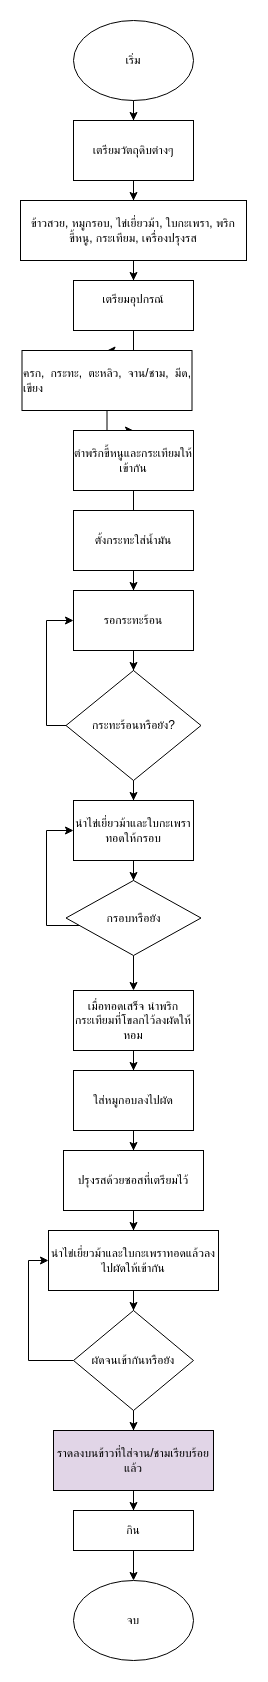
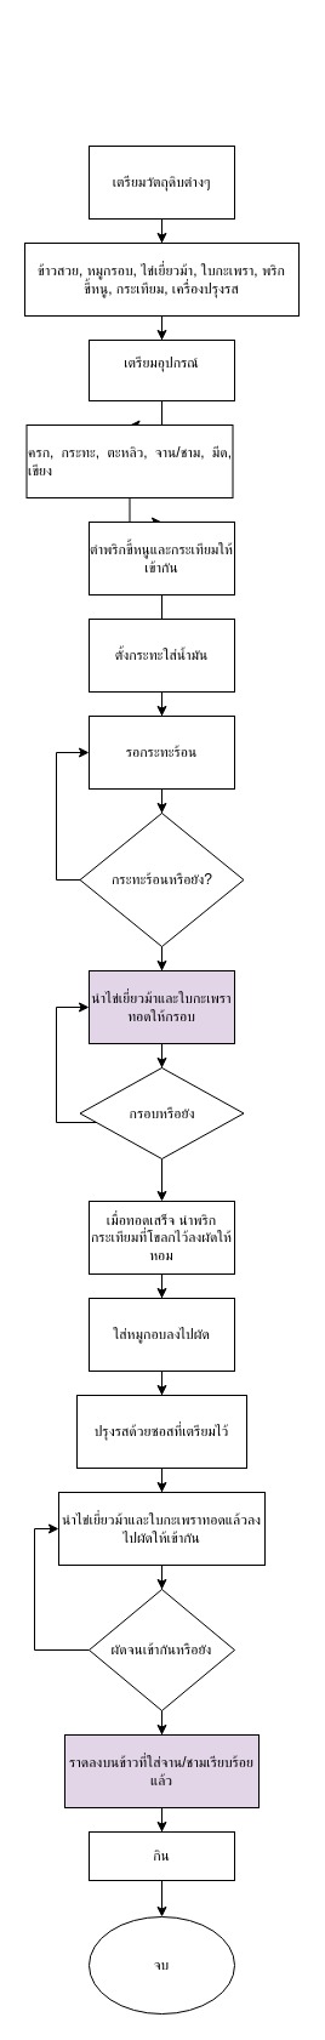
  <mxCell id="0" />
  <mxCell id="1" parent="0" />
- <mxCell id="2" value="" style="edgeStyle=orthogonalEdgeStyle;rounded=0;orthogonalLoop=1;jettySize=auto;html=1;" edge="1" parent="1" source="3" target="6"><mxGeometry relative="1" as="geometry" /></mxCell>
- <mxCell id="3" value="เริ่ม" style="ellipse;whiteSpace=wrap;html=1;" vertex="1" parent="1"><mxGeometry x="73" y="20" width="120" height="80" as="geometry" /></mxCell>
  <mxCell id="4" value="จบ" style="ellipse;whiteSpace=wrap;html=1;" vertex="1" parent="1"><mxGeometry x="73" y="1580" width="120" height="80" as="geometry" /></mxCell>
  <mxCell id="5" value="" style="edgeStyle=orthogonalEdgeStyle;rounded=0;orthogonalLoop=1;jettySize=auto;html=1;" edge="1" parent="1" source="6" target="8"><mxGeometry relative="1" as="geometry" /></mxCell>
  <mxCell id="6" value="&lt;div style=&quot;text-align: justify;&quot;&gt;&lt;br&gt;&lt;/div&gt;&lt;div style=&quot;text-align: justify;&quot;&gt;&lt;span style=&quot;background-color: transparent; color: light-dark(rgb(0, 0, 0), rgb(255, 255, 255));&quot;&gt;เตรียมวัตถุดิบต่างๆ&lt;/span&gt;&lt;/div&gt;&lt;div style=&quot;text-align: justify;&quot;&gt;&lt;br&gt;&lt;/div&gt;" style="rounded=0;whiteSpace=wrap;html=1;" vertex="1" parent="1"><mxGeometry x="73" y="120" width="120" height="60" as="geometry" /></mxCell>
  <mxCell id="7" value="" style="edgeStyle=orthogonalEdgeStyle;rounded=0;orthogonalLoop=1;jettySize=auto;html=1;" edge="1" parent="1" source="8" target="10"><mxGeometry relative="1" as="geometry" /></mxCell>
  <mxCell id="8" value="&lt;span style=&quot;top: -3.61em;&quot; class=&quot;&quot;&gt;&lt;span class=&quot;mord&quot;&gt;&lt;span class=&quot;mord text&quot;&gt;&lt;span class=&quot;mord brahmic_fallback&quot;&gt;ข้าวสวย&lt;/span&gt;&lt;span class=&quot;mord&quot;&gt;,&amp;nbsp;&lt;/span&gt;&lt;span class=&quot;mord brahmic_fallback&quot;&gt;หมูกรอบ&lt;/span&gt;&lt;span class=&quot;mord&quot;&gt;,&amp;nbsp;&lt;/span&gt;&lt;span class=&quot;mord brahmic_fallback&quot;&gt;ไข่เยี่ยวม้า&lt;/span&gt;&lt;span class=&quot;mord&quot;&gt;,&amp;nbsp;&lt;/span&gt;&lt;span class=&quot;mord brahmic_fallback&quot;&gt;ใบกะเพรา&lt;/span&gt;&lt;span class=&quot;mord&quot;&gt;,&amp;nbsp;&lt;/span&gt;&lt;/span&gt;&lt;/span&gt;&lt;/span&gt;&lt;span style=&quot;top: -2.41em;&quot; class=&quot;&quot;&gt;&lt;span class=&quot;mord&quot;&gt;&lt;span class=&quot;mord text&quot;&gt;&lt;span class=&quot;mord brahmic_fallback&quot;&gt;พริกขี้หนู&lt;/span&gt;&lt;span class=&quot;mord&quot;&gt;,&amp;nbsp;&lt;/span&gt;&lt;span class=&quot;mord brahmic_fallback&quot;&gt;กระเทียม&lt;/span&gt;&lt;span class=&quot;mord&quot;&gt;,&amp;nbsp;&lt;/span&gt;&lt;span class=&quot;mord brahmic_fallback&quot;&gt;เครื่องปรุงรส&lt;/span&gt;&lt;/span&gt;&lt;/span&gt;&lt;/span&gt;" style="rounded=0;whiteSpace=wrap;html=1;" vertex="1" parent="1"><mxGeometry x="20" y="200" width="226" height="60" as="geometry" /></mxCell>
  <mxCell id="9" value="" style="edgeStyle=orthogonalEdgeStyle;rounded=0;orthogonalLoop=1;jettySize=auto;html=1;" edge="1" parent="1" source="10" target="12"><mxGeometry relative="1" as="geometry" /></mxCell>
  <mxCell id="10" value="&lt;div style=&quot;&quot;&gt;&lt;span style=&quot;background-color: transparent; color: light-dark(rgb(0, 0, 0), rgb(255, 255, 255)); height: 3.89em;&quot; class=&quot;vlist&quot;&gt;&lt;span style=&quot;top: -5.85em;&quot; class=&quot;&quot;&gt;&lt;span class=&quot;mtable&quot;&gt;&lt;span class=&quot;col-align-c&quot;&gt;&lt;span class=&quot;vlist-t vlist-t2&quot;&gt;&lt;span class=&quot;vlist-r&quot;&gt;&lt;span style=&quot;height: 3.85em;&quot; class=&quot;vlist&quot;&gt;&lt;span style=&quot;top: -1.21em;&quot; class=&quot;&quot;&gt;&lt;span class=&quot;mord&quot;&gt;&lt;span class=&quot;mord text&quot;&gt;&lt;span class=&quot;mord brahmic_fallback&quot;&gt;เตรียมอุปกรณ์&lt;/span&gt;&lt;/span&gt;&lt;/span&gt;&lt;/span&gt;&lt;/span&gt;&lt;/span&gt;&lt;/span&gt;&lt;/span&gt;&lt;/span&gt;&lt;/span&gt;&lt;/span&gt;&lt;/div&gt;&lt;div style=&quot;text-align: justify;&quot;&gt;&lt;p&gt;&lt;/p&gt;&lt;/div&gt;" style="rounded=0;whiteSpace=wrap;html=1;" vertex="1" parent="1"><mxGeometry x="73" y="280" width="120" height="50" as="geometry" /></mxCell>
  <mxCell id="11" value="" style="edgeStyle=orthogonalEdgeStyle;rounded=0;orthogonalLoop=1;jettySize=auto;html=1;" edge="1" parent="1" source="12" target="14"><mxGeometry relative="1" as="geometry" /></mxCell>
  <mxCell id="12" value="&lt;div style=&quot;text-align: justify;&quot;&gt;&lt;span style=&quot;background-color: transparent; color: light-dark(rgb(0, 0, 0), rgb(255, 255, 255)); text-align: center;&quot;&gt;ครก, กระทะ, ตะหลิว, จาน/ชาม, มีด, เขียง&lt;/span&gt;&lt;/div&gt;" style="rounded=0;whiteSpace=wrap;html=1;" vertex="1" parent="1"><mxGeometry x="21.5" y="350" width="170" height="60" as="geometry" /></mxCell>
  <mxCell id="13" value="" style="edgeStyle=orthogonalEdgeStyle;rounded=0;orthogonalLoop=1;jettySize=auto;html=1;endArrow=none;" edge="1" parent="1" source="14" target="16"><mxGeometry relative="1" as="geometry" /></mxCell>
  <mxCell id="14" value="ตำพริกขี้หนูและกระเทียมให้เข้ากัน" style="rounded=0;whiteSpace=wrap;html=1;" vertex="1" parent="1"><mxGeometry x="73" y="430" width="120" height="60" as="geometry" /></mxCell>
  <mxCell id="15" value="" style="edgeStyle=orthogonalEdgeStyle;rounded=0;orthogonalLoop=1;jettySize=auto;html=1;" edge="1" parent="1" source="16" target="21"><mxGeometry relative="1" as="geometry" /></mxCell>
  <mxCell id="16" value="ตั้งกระทะใส่น้ำมัน" style="rounded=0;whiteSpace=wrap;html=1;" vertex="1" parent="1"><mxGeometry x="73" y="510" width="120" height="60" as="geometry" /></mxCell>
  <mxCell id="17" style="edgeStyle=orthogonalEdgeStyle;rounded=0;orthogonalLoop=1;jettySize=auto;html=1;entryX=0;entryY=0.5;entryDx=0;entryDy=0;" edge="1" parent="1" source="19" target="21"><mxGeometry relative="1" as="geometry"><Array as="points"><mxPoint x="46" y="725" /><mxPoint x="46" y="620" /></Array></mxGeometry></mxCell>
  <mxCell id="18" value="" style="edgeStyle=orthogonalEdgeStyle;rounded=0;orthogonalLoop=1;jettySize=auto;html=1;" edge="1" parent="1" source="19" target="23"><mxGeometry relative="1" as="geometry" /></mxCell>
  <mxCell id="19" value="กระทะร้อนหรือยัง?" style="rhombus;whiteSpace=wrap;html=1;" vertex="1" parent="1"><mxGeometry x="65.5" y="670" width="135" height="110" as="geometry" /></mxCell>
  <mxCell id="20" value="" style="edgeStyle=orthogonalEdgeStyle;rounded=0;orthogonalLoop=1;jettySize=auto;html=1;" edge="1" parent="1" source="21" target="19"><mxGeometry relative="1" as="geometry" /></mxCell>
  <mxCell id="21" value="รอกระทะร้อน" style="rounded=0;whiteSpace=wrap;html=1;" vertex="1" parent="1"><mxGeometry x="73" y="590" width="120" height="60" as="geometry" /></mxCell>
  <mxCell id="22" value="" style="edgeStyle=orthogonalEdgeStyle;rounded=0;orthogonalLoop=1;jettySize=auto;html=1;" edge="1" parent="1" source="23" target="28"><mxGeometry relative="1" as="geometry" /></mxCell>
- <mxCell id="23" value="นำไข่เยี่ยวม้าและใบกะเพราทอดให้กรอบ" style="rounded=0;whiteSpace=wrap;html=1;" vertex="1" parent="1"><mxGeometry x="73" y="800" width="120" height="60" as="geometry" /></mxCell>
+ <mxCell id="23" value="นำไข่เยี่ยวม้าและใบกะเพราทอดให้กรอบ" style="rounded=0;whiteSpace=wrap;html=1;fillColor=#e1d5e7;" vertex="1" parent="1"><mxGeometry x="73" y="800" width="120" height="60" as="geometry" /></mxCell>
  <mxCell id="24" value="" style="edgeStyle=orthogonalEdgeStyle;rounded=0;orthogonalLoop=1;jettySize=auto;html=1;" edge="1" parent="1" source="25" target="30"><mxGeometry relative="1" as="geometry" /></mxCell>
  <mxCell id="25" value="เมื่อทอดเสร็จ นำพริกกระเทียมที่โขลกไว้ลงผัดให้หอม" style="rounded=0;whiteSpace=wrap;html=1;" vertex="1" parent="1"><mxGeometry x="73" y="990" width="120" height="60" as="geometry" /></mxCell>
  <mxCell id="26" value="" style="edgeStyle=orthogonalEdgeStyle;rounded=0;orthogonalLoop=1;jettySize=auto;html=1;" edge="1" parent="1" source="28" target="25"><mxGeometry relative="1" as="geometry" /></mxCell>
  <mxCell id="27" style="edgeStyle=orthogonalEdgeStyle;rounded=0;orthogonalLoop=1;jettySize=auto;html=1;entryX=0;entryY=0.5;entryDx=0;entryDy=0;" edge="1" parent="1" source="28" target="23"><mxGeometry relative="1" as="geometry"><Array as="points"><mxPoint x="46" y="925" /><mxPoint x="46" y="830" /></Array></mxGeometry></mxCell>
  <mxCell id="28" value="กรอบหรือยัง" style="rhombus;whiteSpace=wrap;html=1;" vertex="1" parent="1"><mxGeometry x="65.5" y="880" width="135" height="75" as="geometry" /></mxCell>
  <mxCell id="29" value="" style="edgeStyle=orthogonalEdgeStyle;rounded=0;orthogonalLoop=1;jettySize=auto;html=1;" edge="1" parent="1" source="30" target="32"><mxGeometry relative="1" as="geometry" /></mxCell>
  <mxCell id="30" value="ใส่หมูกอบลงไปผัด" style="rounded=0;whiteSpace=wrap;html=1;" vertex="1" parent="1"><mxGeometry x="73" y="1070" width="120" height="60" as="geometry" /></mxCell>
  <mxCell id="31" value="" style="edgeStyle=orthogonalEdgeStyle;rounded=0;orthogonalLoop=1;jettySize=auto;html=1;" edge="1" parent="1" source="32" target="34"><mxGeometry relative="1" as="geometry" /></mxCell>
  <mxCell id="32" value="ปรุงรสด้วยซอสที่เตรียมไว้" style="rounded=0;whiteSpace=wrap;html=1;" vertex="1" parent="1"><mxGeometry x="63" y="1150" width="140" height="60" as="geometry" /></mxCell>
  <mxCell id="33" value="" style="edgeStyle=orthogonalEdgeStyle;rounded=0;orthogonalLoop=1;jettySize=auto;html=1;" edge="1" parent="1" source="39" target="36"><mxGeometry relative="1" as="geometry" /></mxCell>
  <mxCell id="34" value="นำไข่เยี่ยวม้าและใบกะเพราทอดแล้วลงไปผัดให้เข้ากัน" style="rounded=0;whiteSpace=wrap;html=1;" vertex="1" parent="1"><mxGeometry x="48" y="1230" width="170" height="60" as="geometry" /></mxCell>
  <mxCell id="35" value="" style="edgeStyle=orthogonalEdgeStyle;rounded=0;orthogonalLoop=1;jettySize=auto;html=1;" edge="1" parent="1" source="36" target="41"><mxGeometry relative="1" as="geometry" /></mxCell>
  <mxCell id="36" value="ราดลงบนข้าวที่ใส่จาน/ชามเรียบร้อยแล้ว" style="rounded=0;whiteSpace=wrap;html=1;fillColor=#e1d5e7;" vertex="1" parent="1"><mxGeometry x="53" y="1430" width="160" height="60" as="geometry" /></mxCell>
  <mxCell id="37" value="" style="edgeStyle=orthogonalEdgeStyle;rounded=0;orthogonalLoop=1;jettySize=auto;html=1;" edge="1" parent="1" source="34" target="39"><mxGeometry relative="1" as="geometry"><mxPoint x="133" y="1290" as="sourcePoint" /><mxPoint x="133" y="1380" as="targetPoint" /></mxGeometry></mxCell>
  <mxCell id="38" style="edgeStyle=orthogonalEdgeStyle;rounded=0;orthogonalLoop=1;jettySize=auto;html=1;entryX=0;entryY=0.5;entryDx=0;entryDy=0;" edge="1" parent="1" source="39" target="34"><mxGeometry relative="1" as="geometry"><Array as="points"><mxPoint x="28" y="1360" /><mxPoint x="28" y="1260" /></Array></mxGeometry></mxCell>
  <mxCell id="39" value="ผัดจนเข้ากันหรือยัง" style="rhombus;whiteSpace=wrap;html=1;" vertex="1" parent="1"><mxGeometry x="73" y="1310" width="120" height="100" as="geometry" /></mxCell>
  <mxCell id="40" value="" style="edgeStyle=orthogonalEdgeStyle;rounded=0;orthogonalLoop=1;jettySize=auto;html=1;" edge="1" parent="1" source="41" target="4"><mxGeometry relative="1" as="geometry" /></mxCell>
  <mxCell id="41" value="กิน" style="rounded=0;whiteSpace=wrap;html=1;" vertex="1" parent="1"><mxGeometry x="73" y="1510" width="120" height="40" as="geometry" /></mxCell>
